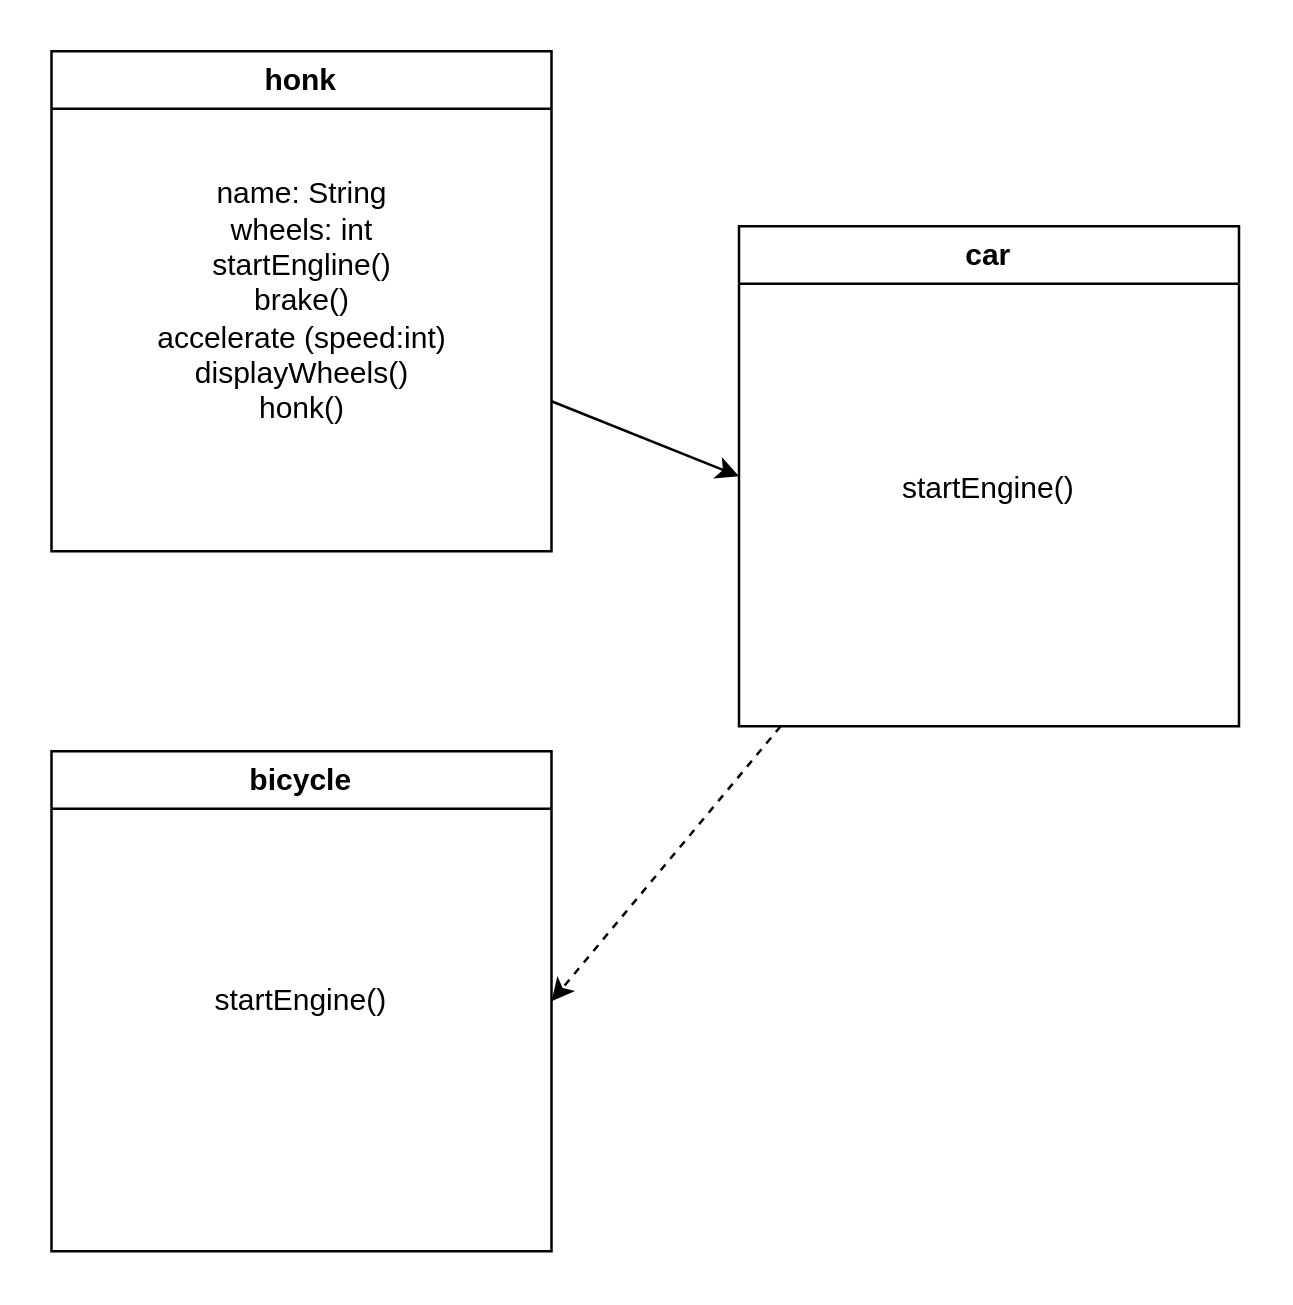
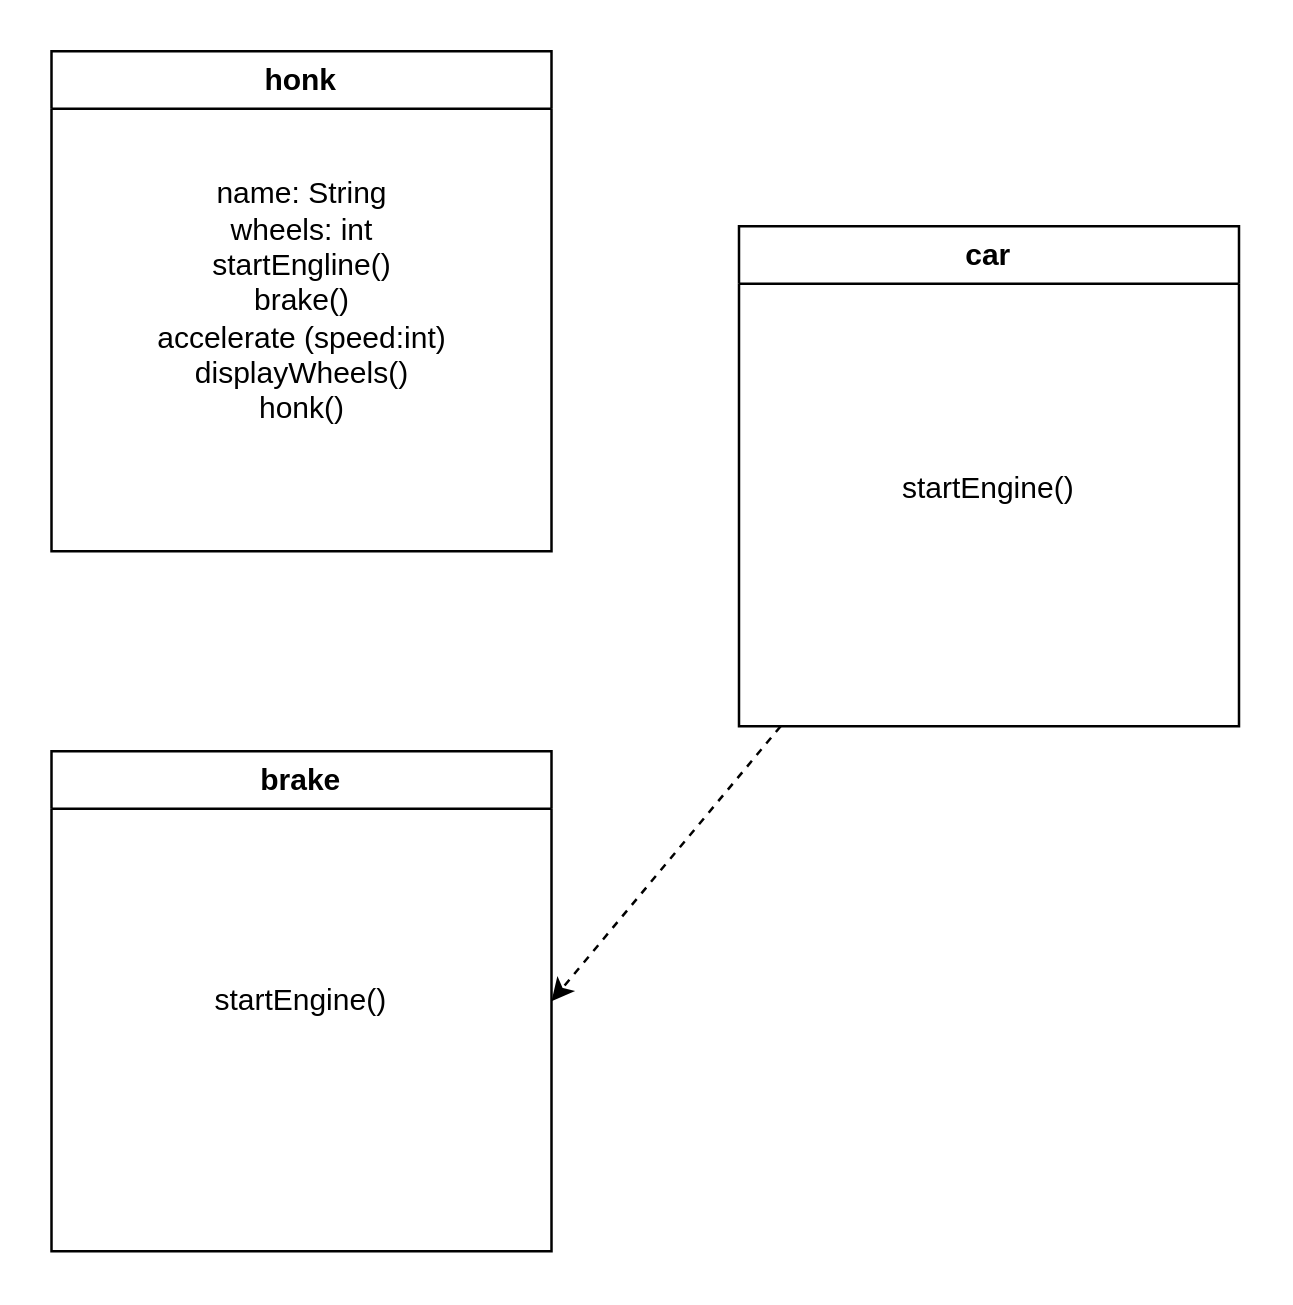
  <mxCell id="0" />
  <mxCell id="1" parent="0" />
- <mxCell id="2" style="edgeStyle=none;html=1;entryX=0;entryY=0.5;entryDx=0;entryDy=0;" edge="1" parent="1" source="3" target="6"><mxGeometry relative="1" as="geometry" /></mxCell>
  <mxCell id="3" value="honk" style="swimlane;whiteSpace=wrap;html=1;" vertex="1" parent="1"><mxGeometry x="20" y="20" width="200" height="200" as="geometry" /></mxCell>
  <mxCell id="4" value="name: String&lt;br&gt;wheels: int&lt;br&gt;startEngline()&lt;br&gt;brake()&lt;br&gt;accelerate (speed:int)&lt;br&gt;displayWheels()&lt;br&gt;honk()" style="text;html=1;align=center;verticalAlign=middle;resizable=0;points=[];autosize=1;strokeColor=none;fillColor=none;" vertex="1" parent="3"><mxGeometry x="30" y="45" width="140" height="110" as="geometry" /></mxCell>
  <mxCell id="5" style="edgeStyle=none;html=1;entryX=1;entryY=0.5;entryDx=0;entryDy=0;dashed=1;" edge="1" parent="1" source="6" target="8"><mxGeometry relative="1" as="geometry" /></mxCell>
  <mxCell id="6" value="car" style="swimlane;whiteSpace=wrap;html=1;" vertex="1" parent="1"><mxGeometry x="295" y="90" width="200" height="200" as="geometry" /></mxCell>
  <mxCell id="7" value="startEngine()" style="text;html=1;strokeColor=none;fillColor=none;align=center;verticalAlign=middle;whiteSpace=wrap;rounded=0;" vertex="1" parent="6"><mxGeometry x="70" y="90" width="60" height="30" as="geometry" /></mxCell>
- <mxCell id="8" value="bicycle" style="swimlane;whiteSpace=wrap;html=1;" vertex="1" parent="1"><mxGeometry x="20" y="300" width="200" height="200" as="geometry" /></mxCell>
+ <mxCell id="8" value="brake" style="swimlane;whiteSpace=wrap;html=1;" vertex="1" parent="1"><mxGeometry x="20" y="300" width="200" height="200" as="geometry" /></mxCell>
  <mxCell id="9" value="startEngine()" style="text;html=1;strokeColor=none;fillColor=none;align=center;verticalAlign=middle;whiteSpace=wrap;rounded=0;" vertex="1" parent="8"><mxGeometry x="70" y="85" width="60" height="30" as="geometry" /></mxCell>
